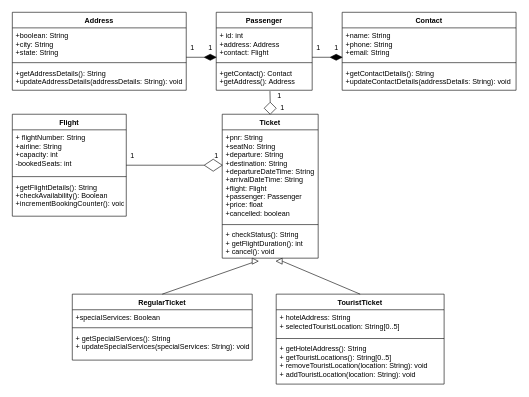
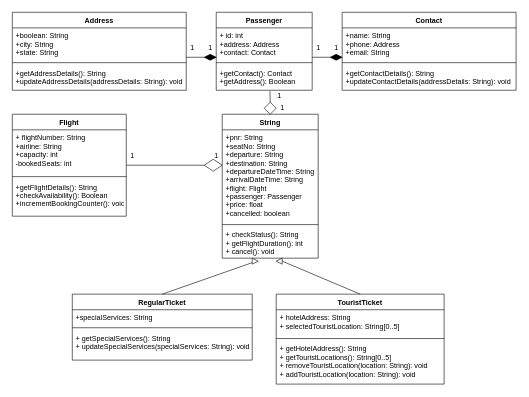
  <mxCell id="0" />
  <mxCell id="1" parent="0" />
  <mxCell id="2" value="Address" style="swimlane;fontStyle=1;align=center;verticalAlign=top;childLayout=stackLayout;horizontal=1;startSize=26;horizontalStack=0;resizeParent=1;resizeParentMax=0;resizeLast=0;collapsible=1;marginBottom=0;" parent="1" vertex="1"><mxGeometry x="20" y="20" width="290" height="130" as="geometry" /></mxCell>
  <mxCell id="3" value="+boolean: String&#10;+city: String&#10;+state: String" style="text;strokeColor=none;fillColor=none;align=left;verticalAlign=top;spacingLeft=4;spacingRight=4;overflow=hidden;rotatable=0;points=[[0,0.5],[1,0.5]];portConstraint=eastwest;" parent="2" vertex="1"><mxGeometry y="26" width="290" height="54" as="geometry" /></mxCell>
  <mxCell id="4" value="" style="line;strokeWidth=1;fillColor=none;align=left;verticalAlign=middle;spacingTop=-1;spacingLeft=3;spacingRight=3;rotatable=0;labelPosition=right;points=[];portConstraint=eastwest;" parent="2" vertex="1"><mxGeometry y="80" width="290" height="8" as="geometry" /></mxCell>
  <mxCell id="5" value="+getAddressDetails(): String&#10;+updateAddressDetails(addressDetails: String): void" style="text;strokeColor=none;fillColor=none;align=left;verticalAlign=top;spacingLeft=4;spacingRight=4;overflow=hidden;rotatable=0;points=[[0,0.5],[1,0.5]];portConstraint=eastwest;" parent="2" vertex="1"><mxGeometry y="88" width="290" height="42" as="geometry" /></mxCell>
  <mxCell id="6" value="Passenger" style="swimlane;fontStyle=1;align=center;verticalAlign=top;childLayout=stackLayout;horizontal=1;startSize=26;horizontalStack=0;resizeParent=1;resizeParentMax=0;resizeLast=0;collapsible=1;marginBottom=0;" vertex="1" parent="1"><mxGeometry x="360" y="20" width="160" height="130" as="geometry" /></mxCell>
- <mxCell id="7" value="+ id: int&#10;+address: Address&#10;+contact: Flight" style="text;strokeColor=none;fillColor=none;align=left;verticalAlign=top;spacingLeft=4;spacingRight=4;overflow=hidden;rotatable=0;points=[[0,0.5],[1,0.5]];portConstraint=eastwest;" vertex="1" parent="6"><mxGeometry y="26" width="160" height="54" as="geometry" /></mxCell>
+ <mxCell id="7" value="+ id: int&#10;+address: Address&#10;+contact: Contact" style="text;strokeColor=none;fillColor=none;align=left;verticalAlign=top;spacingLeft=4;spacingRight=4;overflow=hidden;rotatable=0;points=[[0,0.5],[1,0.5]];portConstraint=eastwest;" vertex="1" parent="6"><mxGeometry y="26" width="160" height="54" as="geometry" /></mxCell>
  <mxCell id="8" value="" style="line;strokeWidth=1;fillColor=none;align=left;verticalAlign=middle;spacingTop=-1;spacingLeft=3;spacingRight=3;rotatable=0;labelPosition=right;points=[];portConstraint=eastwest;" vertex="1" parent="6"><mxGeometry y="80" width="160" height="8" as="geometry" /></mxCell>
- <mxCell id="9" value="+getContact(): Contact&#10;+getAddress(): Address" style="text;strokeColor=none;fillColor=none;align=left;verticalAlign=top;spacingLeft=4;spacingRight=4;overflow=hidden;rotatable=0;points=[[0,0.5],[1,0.5]];portConstraint=eastwest;" vertex="1" parent="6"><mxGeometry y="88" width="160" height="42" as="geometry" /></mxCell>
+ <mxCell id="9" value="+getContact(): Contact&#10;+getAddress(): Boolean" style="text;strokeColor=none;fillColor=none;align=left;verticalAlign=top;spacingLeft=4;spacingRight=4;overflow=hidden;rotatable=0;points=[[0,0.5],[1,0.5]];portConstraint=eastwest;" vertex="1" parent="6"><mxGeometry y="88" width="160" height="42" as="geometry" /></mxCell>
  <mxCell id="10" value="Contact" style="swimlane;fontStyle=1;align=center;verticalAlign=top;childLayout=stackLayout;horizontal=1;startSize=26;horizontalStack=0;resizeParent=1;resizeParentMax=0;resizeLast=0;collapsible=1;marginBottom=0;" vertex="1" parent="1"><mxGeometry x="570" y="20" width="290" height="130" as="geometry" /></mxCell>
- <mxCell id="11" value="+name: String&#10;+phone: String&#10;+email: String" style="text;strokeColor=none;fillColor=none;align=left;verticalAlign=top;spacingLeft=4;spacingRight=4;overflow=hidden;rotatable=0;points=[[0,0.5],[1,0.5]];portConstraint=eastwest;" vertex="1" parent="10"><mxGeometry y="26" width="290" height="54" as="geometry" /></mxCell>
+ <mxCell id="11" value="+name: String&#10;+phone: Address&#10;+email: String" style="text;strokeColor=none;fillColor=none;align=left;verticalAlign=top;spacingLeft=4;spacingRight=4;overflow=hidden;rotatable=0;points=[[0,0.5],[1,0.5]];portConstraint=eastwest;" vertex="1" parent="10"><mxGeometry y="26" width="290" height="54" as="geometry" /></mxCell>
  <mxCell id="12" value="" style="line;strokeWidth=1;fillColor=none;align=left;verticalAlign=middle;spacingTop=-1;spacingLeft=3;spacingRight=3;rotatable=0;labelPosition=right;points=[];portConstraint=eastwest;" vertex="1" parent="10"><mxGeometry y="80" width="290" height="8" as="geometry" /></mxCell>
  <mxCell id="13" value="+getContactDetails(): String&#10;+updateContactDetails(addressDetails: String): void" style="text;strokeColor=none;fillColor=none;align=left;verticalAlign=top;spacingLeft=4;spacingRight=4;overflow=hidden;rotatable=0;points=[[0,0.5],[1,0.5]];portConstraint=eastwest;" vertex="1" parent="10"><mxGeometry y="88" width="290" height="42" as="geometry" /></mxCell>
  <mxCell id="14" value="Flight" style="swimlane;fontStyle=1;align=center;verticalAlign=top;childLayout=stackLayout;horizontal=1;startSize=26;horizontalStack=0;resizeParent=1;resizeParentMax=0;resizeLast=0;collapsible=1;marginBottom=0;" vertex="1" parent="1"><mxGeometry x="20" y="190" width="190" height="170" as="geometry" /></mxCell>
  <mxCell id="15" value="+ flightNumber: String&#10;+airline: String&#10;+capacity: int&#10;-bookedSeats: int" style="text;strokeColor=none;fillColor=none;align=left;verticalAlign=top;spacingLeft=4;spacingRight=4;overflow=hidden;rotatable=0;points=[[0,0.5],[1,0.5]];portConstraint=eastwest;" vertex="1" parent="14"><mxGeometry y="26" width="190" height="74" as="geometry" /></mxCell>
  <mxCell id="16" value="" style="line;strokeWidth=1;fillColor=none;align=left;verticalAlign=middle;spacingTop=-1;spacingLeft=3;spacingRight=3;rotatable=0;labelPosition=right;points=[];portConstraint=eastwest;" vertex="1" parent="14"><mxGeometry y="100" width="190" height="8" as="geometry" /></mxCell>
  <mxCell id="17" value="+getFlightDetails(): String&#10;+checkAvailability(): Boolean&#10;+incrementBookingCounter(): void" style="text;strokeColor=none;fillColor=none;align=left;verticalAlign=top;spacingLeft=4;spacingRight=4;overflow=hidden;rotatable=0;points=[[0,0.5],[1,0.5]];portConstraint=eastwest;" vertex="1" parent="14"><mxGeometry y="108" width="190" height="62" as="geometry" /></mxCell>
- <mxCell id="18" value="Ticket" style="swimlane;fontStyle=1;align=center;verticalAlign=top;childLayout=stackLayout;horizontal=1;startSize=26;horizontalStack=0;resizeParent=1;resizeParentMax=0;resizeLast=0;collapsible=1;marginBottom=0;" vertex="1" parent="1"><mxGeometry x="370" y="190" width="160" height="240" as="geometry" /></mxCell>
+ <mxCell id="18" value="String" style="swimlane;fontStyle=1;align=center;verticalAlign=top;childLayout=stackLayout;horizontal=1;startSize=26;horizontalStack=0;resizeParent=1;resizeParentMax=0;resizeLast=0;collapsible=1;marginBottom=0;" vertex="1" parent="1"><mxGeometry x="370" y="190" width="160" height="240" as="geometry" /></mxCell>
  <mxCell id="19" value="+pnr: String&#10;+seatNo: String&#10;+departure: String&#10;+destination: String&#10;+departureDateTime: String&#10;+arrivalDateTime: String&#10;+flight: Flight&#10;+passenger: Passenger&#10;+price: float&#10;+cancelled: boolean&#10;" style="text;strokeColor=none;fillColor=none;align=left;verticalAlign=top;spacingLeft=4;spacingRight=4;overflow=hidden;rotatable=0;points=[[0,0.5],[1,0.5]];portConstraint=eastwest;" vertex="1" parent="18"><mxGeometry y="26" width="160" height="154" as="geometry" /></mxCell>
  <mxCell id="20" value="" style="line;strokeWidth=1;fillColor=none;align=left;verticalAlign=middle;spacingTop=-1;spacingLeft=3;spacingRight=3;rotatable=0;labelPosition=right;points=[];portConstraint=eastwest;" vertex="1" parent="18"><mxGeometry y="180" width="160" height="8" as="geometry" /></mxCell>
  <mxCell id="21" value="+ checkStatus(): String&#10;+ getFlightDuration(): int&#10;+ cancel(): void" style="text;strokeColor=none;fillColor=none;align=left;verticalAlign=top;spacingLeft=4;spacingRight=4;overflow=hidden;rotatable=0;points=[[0,0.5],[1,0.5]];portConstraint=eastwest;" vertex="1" parent="18"><mxGeometry y="188" width="160" height="52" as="geometry" /></mxCell>
  <mxCell id="22" value="RegularTicket" style="swimlane;fontStyle=1;align=center;verticalAlign=top;childLayout=stackLayout;horizontal=1;startSize=26;horizontalStack=0;resizeParent=1;resizeParentMax=0;resizeLast=0;collapsible=1;marginBottom=0;" vertex="1" parent="1"><mxGeometry x="120" y="490" width="300" height="110" as="geometry" /></mxCell>
- <mxCell id="23" value="+specialServices: Boolean" style="text;strokeColor=none;fillColor=none;align=left;verticalAlign=top;spacingLeft=4;spacingRight=4;overflow=hidden;rotatable=0;points=[[0,0.5],[1,0.5]];portConstraint=eastwest;" vertex="1" parent="22"><mxGeometry y="26" width="300" height="26" as="geometry" /></mxCell>
+ <mxCell id="23" value="+specialServices: String" style="text;strokeColor=none;fillColor=none;align=left;verticalAlign=top;spacingLeft=4;spacingRight=4;overflow=hidden;rotatable=0;points=[[0,0.5],[1,0.5]];portConstraint=eastwest;" vertex="1" parent="22"><mxGeometry y="26" width="300" height="26" as="geometry" /></mxCell>
  <mxCell id="24" value="" style="line;strokeWidth=1;fillColor=none;align=left;verticalAlign=middle;spacingTop=-1;spacingLeft=3;spacingRight=3;rotatable=0;labelPosition=right;points=[];portConstraint=eastwest;" vertex="1" parent="22"><mxGeometry y="52" width="300" height="8" as="geometry" /></mxCell>
  <mxCell id="25" value="+ getSpecialServices(): String&#10;+ updateSpecialServices(specialServices: String): void" style="text;strokeColor=none;fillColor=none;align=left;verticalAlign=top;spacingLeft=4;spacingRight=4;overflow=hidden;rotatable=0;points=[[0,0.5],[1,0.5]];portConstraint=eastwest;" vertex="1" parent="22"><mxGeometry y="60" width="300" height="50" as="geometry" /></mxCell>
  <mxCell id="26" value="TouristTicket" style="swimlane;fontStyle=1;align=center;verticalAlign=top;childLayout=stackLayout;horizontal=1;startSize=26;horizontalStack=0;resizeParent=1;resizeParentMax=0;resizeLast=0;collapsible=1;marginBottom=0;" vertex="1" parent="1"><mxGeometry x="460" y="490" width="280" height="150" as="geometry" /></mxCell>
  <mxCell id="27" value="+ hotelAddress: String&#10;+ selectedTouristLocation: String[0..5]" style="text;strokeColor=none;fillColor=none;align=left;verticalAlign=top;spacingLeft=4;spacingRight=4;overflow=hidden;rotatable=0;points=[[0,0.5],[1,0.5]];portConstraint=eastwest;" vertex="1" parent="26"><mxGeometry y="26" width="280" height="44" as="geometry" /></mxCell>
  <mxCell id="28" value="" style="line;strokeWidth=1;fillColor=none;align=left;verticalAlign=middle;spacingTop=-1;spacingLeft=3;spacingRight=3;rotatable=0;labelPosition=right;points=[];portConstraint=eastwest;" vertex="1" parent="26"><mxGeometry y="70" width="280" height="8" as="geometry" /></mxCell>
  <mxCell id="29" value="+ getHotelAddress(): String&#10;+ getTouristLocations(): String[0..5]&#10;+ removeTouristLocation(location: String): void&#10;+ addTouristLocation(location: String): void" style="text;strokeColor=none;fillColor=none;align=left;verticalAlign=top;spacingLeft=4;spacingRight=4;overflow=hidden;rotatable=0;points=[[0,0.5],[1,0.5]];portConstraint=eastwest;" vertex="1" parent="26"><mxGeometry y="78" width="280" height="72" as="geometry" /></mxCell>
  <mxCell id="30" value="" style="endArrow=none;html=1;exitX=0.5;exitY=0;exitDx=0;exitDy=0;entryX=0;entryY=0.75;entryDx=0;entryDy=0;" edge="1" parent="1" source="22" target="32"><mxGeometry width="50" height="50" relative="1" as="geometry"><mxPoint x="375" y="480" as="sourcePoint" /><mxPoint x="425" y="440" as="targetPoint" /></mxGeometry></mxCell>
  <mxCell id="31" value="" style="endArrow=none;html=1;entryX=0;entryY=0.5;entryDx=0;entryDy=0;exitX=0.5;exitY=0;exitDx=0;exitDy=0;" edge="1" parent="1" source="26" target="33"><mxGeometry width="50" height="50" relative="1" as="geometry"><mxPoint x="540" y="490" as="sourcePoint" /><mxPoint x="500" y="450" as="targetPoint" /></mxGeometry></mxCell>
  <mxCell id="32" value="" style="triangle;whiteSpace=wrap;html=1;direction=east;" vertex="1" parent="1"><mxGeometry x="420" y="430" width="10" height="10" as="geometry" /></mxCell>
  <mxCell id="33" value="" style="triangle;whiteSpace=wrap;html=1;direction=west;" vertex="1" parent="1"><mxGeometry x="460" y="430" width="10" height="10" as="geometry" /></mxCell>
  <mxCell id="34" value="" style="endArrow=none;html=1;entryX=0;entryY=0.5;entryDx=0;entryDy=0;" edge="1" parent="1" target="35"><mxGeometry width="50" height="50" relative="1" as="geometry"><mxPoint x="210" y="275" as="sourcePoint" /><mxPoint x="350" y="270" as="targetPoint" /></mxGeometry></mxCell>
  <mxCell id="35" value="" style="rhombus;whiteSpace=wrap;html=1;" vertex="1" parent="1"><mxGeometry x="340" y="265" width="30" height="20" as="geometry" /></mxCell>
  <mxCell id="36" value="" style="rhombus;whiteSpace=wrap;html=1;fillColor=#000000;" vertex="1" parent="1"><mxGeometry x="340" y="90" width="20" height="10" as="geometry" /></mxCell>
  <mxCell id="37" value="" style="rhombus;whiteSpace=wrap;html=1;fillColor=#000000;" vertex="1" parent="1"><mxGeometry x="550" y="90" width="20" height="10" as="geometry" /></mxCell>
  <mxCell id="38" value="" style="endArrow=none;html=1;entryX=0;entryY=0.5;entryDx=0;entryDy=0;" edge="1" parent="1" target="36"><mxGeometry width="50" height="50" relative="1" as="geometry"><mxPoint x="310" y="95" as="sourcePoint" /><mxPoint x="350" y="170" as="targetPoint" /></mxGeometry></mxCell>
  <mxCell id="39" value="" style="endArrow=none;html=1;entryX=0;entryY=0.5;entryDx=0;entryDy=0;" edge="1" parent="1" target="37"><mxGeometry width="50" height="50" relative="1" as="geometry"><mxPoint x="520" y="95" as="sourcePoint" /><mxPoint x="630" y="215" as="targetPoint" /></mxGeometry></mxCell>
  <mxCell id="40" value="" style="rhombus;whiteSpace=wrap;html=1;strokeColor=#000000;" vertex="1" parent="1"><mxGeometry x="440" y="170" width="20" height="20" as="geometry" /></mxCell>
  <mxCell id="41" value="" style="endArrow=none;html=1;entryX=0.56;entryY=1.033;entryDx=0;entryDy=0;entryPerimeter=0;" edge="1" parent="1" target="9"><mxGeometry width="50" height="50" relative="1" as="geometry"><mxPoint x="450" y="170" as="sourcePoint" /><mxPoint x="620" y="215" as="targetPoint" /></mxGeometry></mxCell>
  <mxCell id="42" value="1" style="text;html=1;align=center;verticalAlign=middle;resizable=0;points=[];autosize=1;strokeColor=none;" vertex="1" parent="1"><mxGeometry x="340" y="70" width="20" height="20" as="geometry" /></mxCell>
  <mxCell id="43" value="1" style="text;html=1;align=center;verticalAlign=middle;resizable=0;points=[];autosize=1;strokeColor=none;" vertex="1" parent="1"><mxGeometry x="310" y="70" width="20" height="20" as="geometry" /></mxCell>
  <mxCell id="44" value="1" style="text;html=1;align=center;verticalAlign=middle;resizable=0;points=[];autosize=1;strokeColor=none;" vertex="1" parent="1"><mxGeometry x="550" y="70" width="20" height="20" as="geometry" /></mxCell>
  <mxCell id="45" value="1" style="text;html=1;align=center;verticalAlign=middle;resizable=0;points=[];autosize=1;strokeColor=none;" vertex="1" parent="1"><mxGeometry x="520" y="70" width="20" height="20" as="geometry" /></mxCell>
  <mxCell id="46" value="1" style="text;html=1;align=center;verticalAlign=middle;resizable=0;points=[];autosize=1;strokeColor=none;" vertex="1" parent="1"><mxGeometry x="460" y="170" width="20" height="20" as="geometry" /></mxCell>
  <mxCell id="47" value="1" style="text;html=1;align=center;verticalAlign=middle;resizable=0;points=[];autosize=1;strokeColor=none;" vertex="1" parent="1"><mxGeometry x="455" y="150" width="20" height="20" as="geometry" /></mxCell>
  <mxCell id="48" value="1" style="text;html=1;align=center;verticalAlign=middle;resizable=0;points=[];autosize=1;strokeColor=none;" vertex="1" parent="1"><mxGeometry x="210" y="250" width="20" height="20" as="geometry" /></mxCell>
  <mxCell id="49" value="1" style="text;html=1;align=center;verticalAlign=middle;resizable=0;points=[];autosize=1;strokeColor=none;" vertex="1" parent="1"><mxGeometry x="350" y="250" width="20" height="20" as="geometry" /></mxCell>
